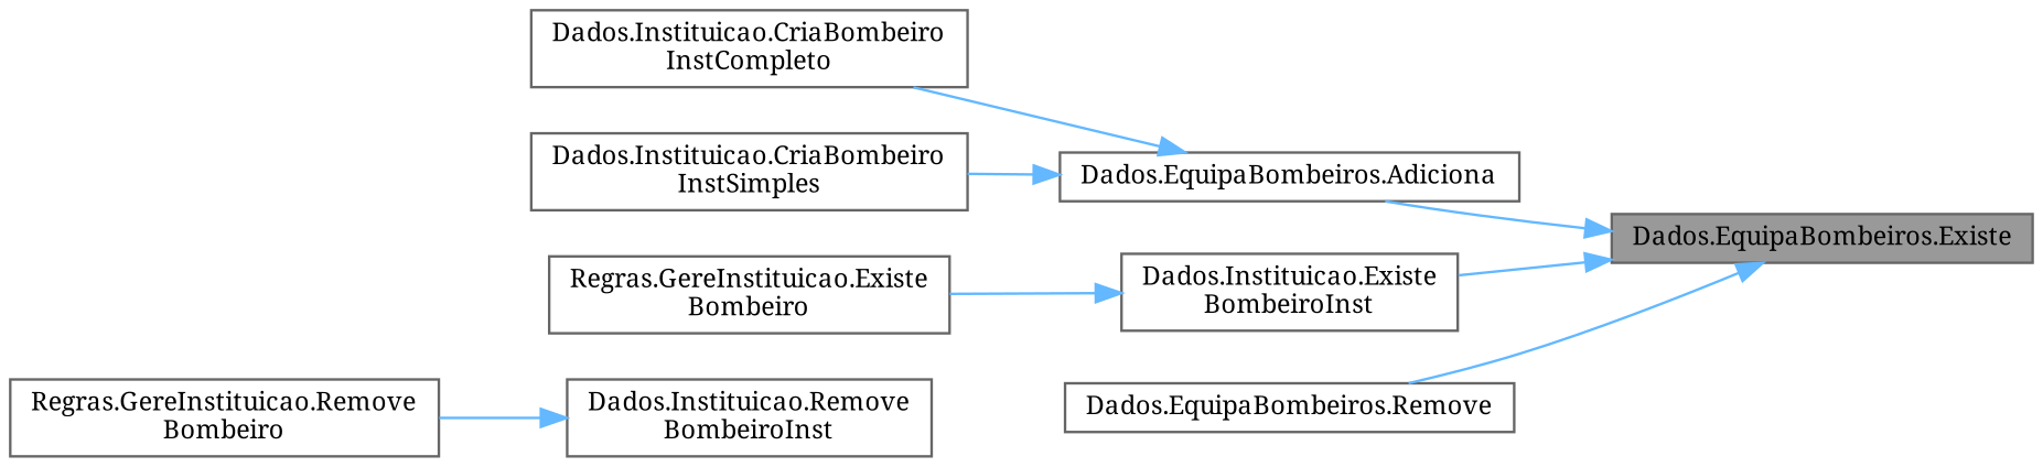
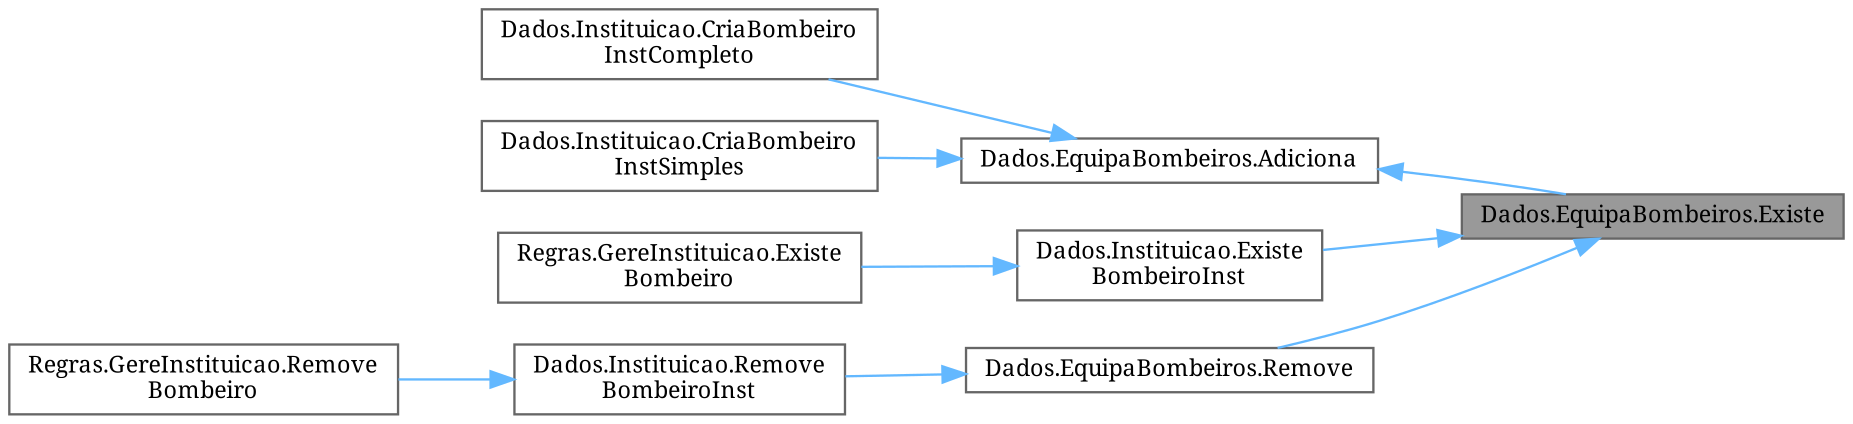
  digraph {
    fontname="Noto Serif"
    rankdir=RL
    node [color=grey40 fillcolor=white fontname="Noto Serif" fontsize=10 shape=box style=filled]
    edge [color=steelblue1 dir=back fontname="Noto Serif" fontsize=10 labelfontname=Helvetica labelfontsize=10 style=solid]
    n1 [color=gray40 fillcolor=grey60 fontcolor=black height=0.2 label="Dados.EquipaBombeiros.Existe" width=0.4]
    n2 [height=0.2 label="Dados.EquipaBombeiros.Adiciona" width=0.4]
    n3 [height=0.2 label="Dados.Instituicao.Existe\lBombeiroInst" width=0.4]
    n4 [height=0.2 label="Dados.EquipaBombeiros.Remove" width=0.4]
    n5 [height=0.2 label="Dados.Instituicao.CriaBombeiro\lInstCompleto" width=0.4]
    n6 [height=0.2 label="Dados.Instituicao.CriaBombeiro\lInstSimples" width=0.4]
    n7 [height=0.2 label="Regras.GereInstituicao.Existe\lBombeiro" width=0.4]
    n8 [height=0.2 label="Dados.Instituicao.Remove\lBombeiroInst" width=0.4]
    n9 [height=0.2 label="Regras.GereInstituicao.Remove\lBombeiro" width=0.4]
-   n1 -> n2
+   n2 -> n1
    n1 -> n3
    n1 -> n4
    n2 -> n5
    n2 -> n6
    n3 -> n7
+   n4 -> n8
    n8 -> n9
  }
